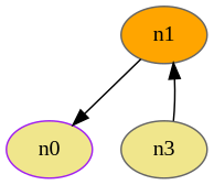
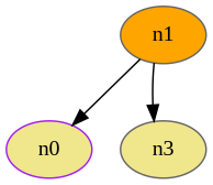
  digraph {
    fontname="Liberation Serif"
    node [color=gray40 fillcolor=khaki fontname="Liberation Serif" style=filled]
    edge [fontname="Liberation Serif"]
    n1 [a=4 b=toto fillcolor=orange]
    n2 [color=purple label=n0]
    n3 [a=6 b=titi]
    n1 -> n2 [c=5 d=tata]
-   n3 -> n1 [c=6]
+   n1 -> n3 [c=6]
  }
